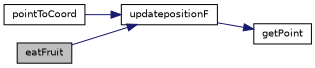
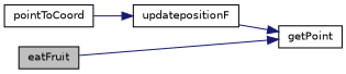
  digraph {
    rankdir=LR
    node [color=black fillcolor=white fontname=Helvetica fontsize=10 shape=record style=filled]
    edge [color=midnightblue fontname=Helvetica fontsize=10 labelfontname=Helvetica labelfontsize=10 style=solid]
    n1 [fillcolor=grey75 fontcolor=black height=0.2 label=eatFruit width=0.4]
    n2 [height=0.2 label=updatepositionF width=0.4]
    n3 [height=0.2 label=getPoint width=0.4]
    n4 [height=0.2 label=pointToCoord width=0.4]
-   n1 -> n2
+   n1 -> n3
    n2 -> n3
    n4 -> n2
  }
